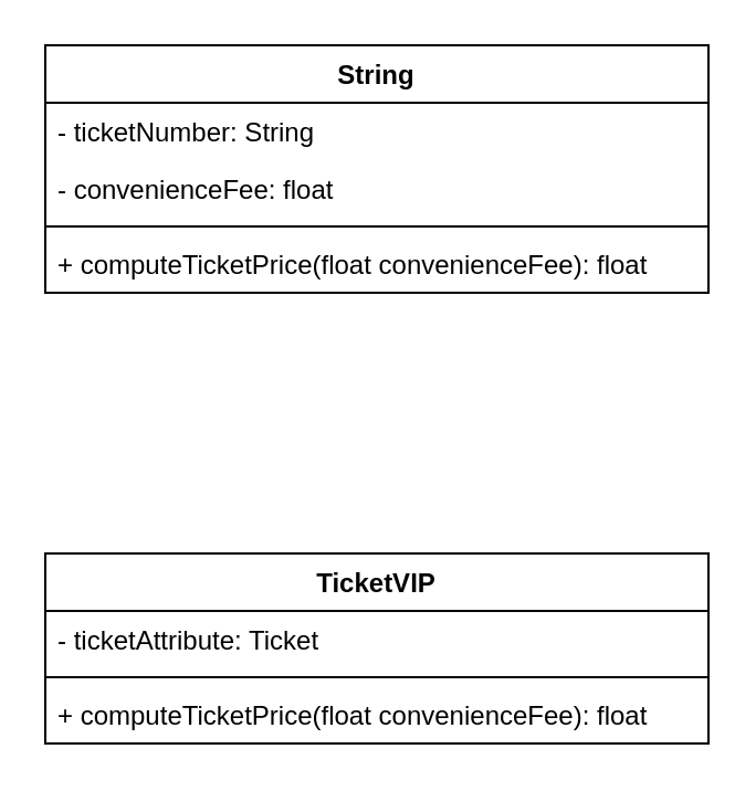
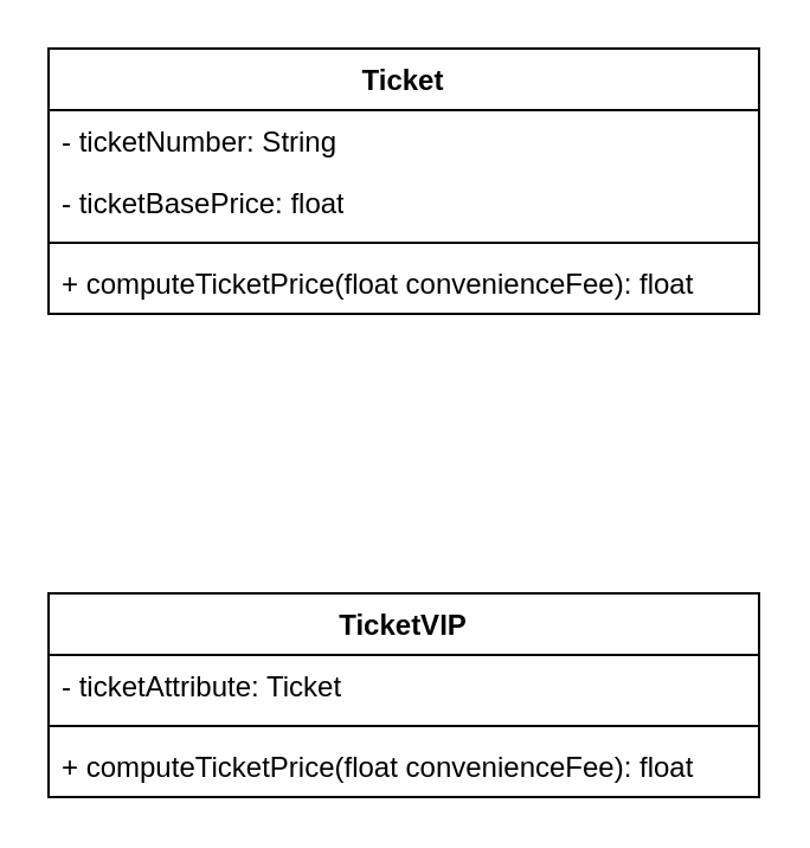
  <mxCell id="0" />
  <mxCell id="1" parent="0" />
- <mxCell id="2" value="String" style="swimlane;fontStyle=1;align=center;verticalAlign=top;childLayout=stackLayout;horizontal=1;startSize=26;horizontalStack=0;resizeParent=1;resizeParentMax=0;resizeLast=0;collapsible=1;marginBottom=0;whiteSpace=wrap;html=1;" vertex="1" parent="1"><mxGeometry x="20" y="20" width="300" height="112" as="geometry" /></mxCell>
+ <mxCell id="2" value="Ticket" style="swimlane;fontStyle=1;align=center;verticalAlign=top;childLayout=stackLayout;horizontal=1;startSize=26;horizontalStack=0;resizeParent=1;resizeParentMax=0;resizeLast=0;collapsible=1;marginBottom=0;whiteSpace=wrap;html=1;" vertex="1" parent="1"><mxGeometry x="20" y="20" width="300" height="112" as="geometry" /></mxCell>
  <mxCell id="3" value="- ticketNumber: String" style="text;strokeColor=none;fillColor=none;align=left;verticalAlign=top;spacingLeft=4;spacingRight=4;overflow=hidden;rotatable=0;points=[[0,0.5],[1,0.5]];portConstraint=eastwest;whiteSpace=wrap;html=1;" vertex="1" parent="2"><mxGeometry y="26" width="300" height="26" as="geometry" /></mxCell>
- <mxCell id="4" value="- convenienceFee: float" style="text;strokeColor=none;fillColor=none;align=left;verticalAlign=top;spacingLeft=4;spacingRight=4;overflow=hidden;rotatable=0;points=[[0,0.5],[1,0.5]];portConstraint=eastwest;whiteSpace=wrap;html=1;" vertex="1" parent="2"><mxGeometry y="52" width="300" height="26" as="geometry" /></mxCell>
+ <mxCell id="4" value="- ticketBasePrice: float" style="text;strokeColor=none;fillColor=none;align=left;verticalAlign=top;spacingLeft=4;spacingRight=4;overflow=hidden;rotatable=0;points=[[0,0.5],[1,0.5]];portConstraint=eastwest;whiteSpace=wrap;html=1;" vertex="1" parent="2"><mxGeometry y="52" width="300" height="26" as="geometry" /></mxCell>
  <mxCell id="5" value="" style="line;strokeWidth=1;fillColor=none;align=left;verticalAlign=middle;spacingTop=-1;spacingLeft=3;spacingRight=3;rotatable=0;labelPosition=right;points=[];portConstraint=eastwest;strokeColor=inherit;" vertex="1" parent="2"><mxGeometry y="78" width="300" height="8" as="geometry" /></mxCell>
  <mxCell id="6" value="+ computeTicketPrice(float convenienceFee): float" style="text;strokeColor=none;fillColor=none;align=left;verticalAlign=top;spacingLeft=4;spacingRight=4;overflow=hidden;rotatable=0;points=[[0,0.5],[1,0.5]];portConstraint=eastwest;whiteSpace=wrap;html=1;" vertex="1" parent="2"><mxGeometry y="86" width="300" height="26" as="geometry" /></mxCell>
  <mxCell id="7" value="TicketVIP" style="swimlane;fontStyle=1;align=center;verticalAlign=top;childLayout=stackLayout;horizontal=1;startSize=26;horizontalStack=0;resizeParent=1;resizeParentMax=0;resizeLast=0;collapsible=1;marginBottom=0;whiteSpace=wrap;html=1;" vertex="1" parent="1"><mxGeometry x="20" y="250" width="300" height="86" as="geometry" /></mxCell>
  <mxCell id="8" value="- ticketAttribute: Ticket" style="text;strokeColor=none;fillColor=none;align=left;verticalAlign=top;spacingLeft=4;spacingRight=4;overflow=hidden;rotatable=0;points=[[0,0.5],[1,0.5]];portConstraint=eastwest;whiteSpace=wrap;html=1;" vertex="1" parent="7"><mxGeometry y="26" width="300" height="26" as="geometry" /></mxCell>
  <mxCell id="9" value="" style="line;strokeWidth=1;fillColor=none;align=left;verticalAlign=middle;spacingTop=-1;spacingLeft=3;spacingRight=3;rotatable=0;labelPosition=right;points=[];portConstraint=eastwest;strokeColor=inherit;" vertex="1" parent="7"><mxGeometry y="52" width="300" height="8" as="geometry" /></mxCell>
  <mxCell id="10" value="+ computeTicketPrice(float convenienceFee): float" style="text;strokeColor=none;fillColor=none;align=left;verticalAlign=top;spacingLeft=4;spacingRight=4;overflow=hidden;rotatable=0;points=[[0,0.5],[1,0.5]];portConstraint=eastwest;whiteSpace=wrap;html=1;" vertex="1" parent="7"><mxGeometry y="60" width="300" height="26" as="geometry" /></mxCell>
